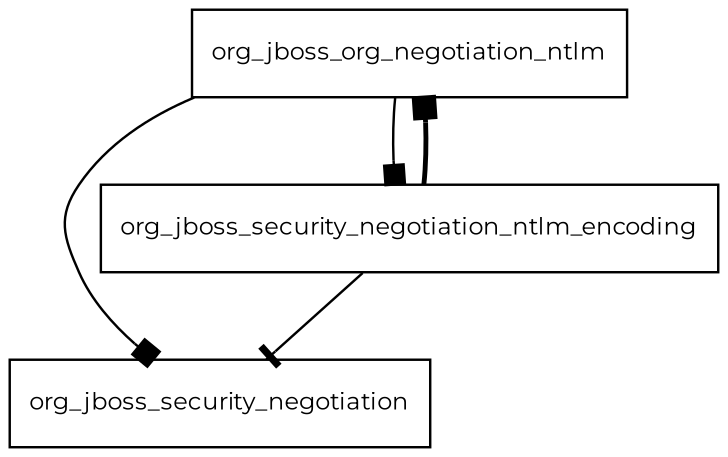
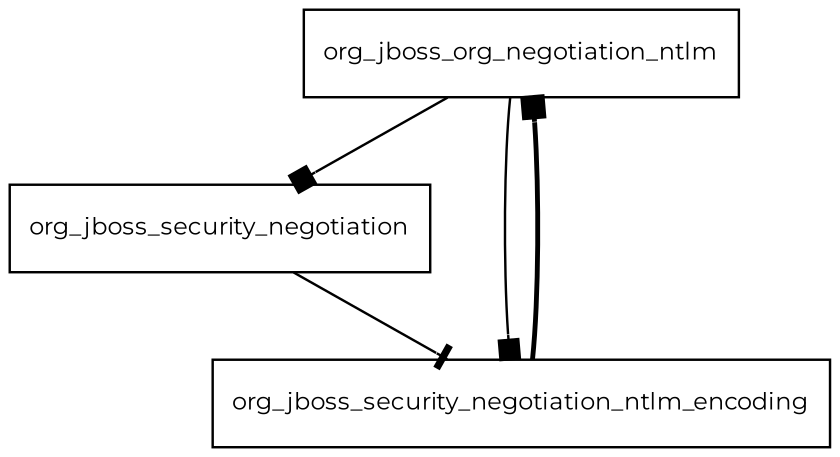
  digraph {
    fontname=Montserrat
    node [fontname=Montserrat fontsize=10.0 shape=box]
    edge [arrowhead=box fontname=Montserrat style=solid]
    n1 [label=org_jboss_org_negotiation_ntlm]
    org_jboss_security_negotiation
    org_jboss_security_negotiation_ntlm_encoding
    n1 -> org_jboss_security_negotiation
    n1 -> org_jboss_security_negotiation_ntlm_encoding
    org_jboss_security_negotiation_ntlm_encoding -> n1 [style=bold]
-   org_jboss_security_negotiation_ntlm_encoding -> org_jboss_security_negotiation [arrowhead=tee]
+   org_jboss_security_negotiation -> org_jboss_security_negotiation_ntlm_encoding [arrowhead=tee]
  }
